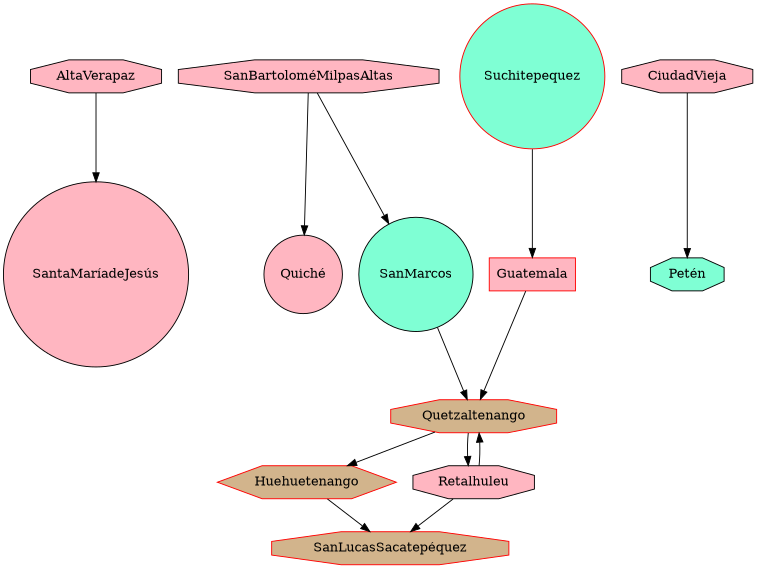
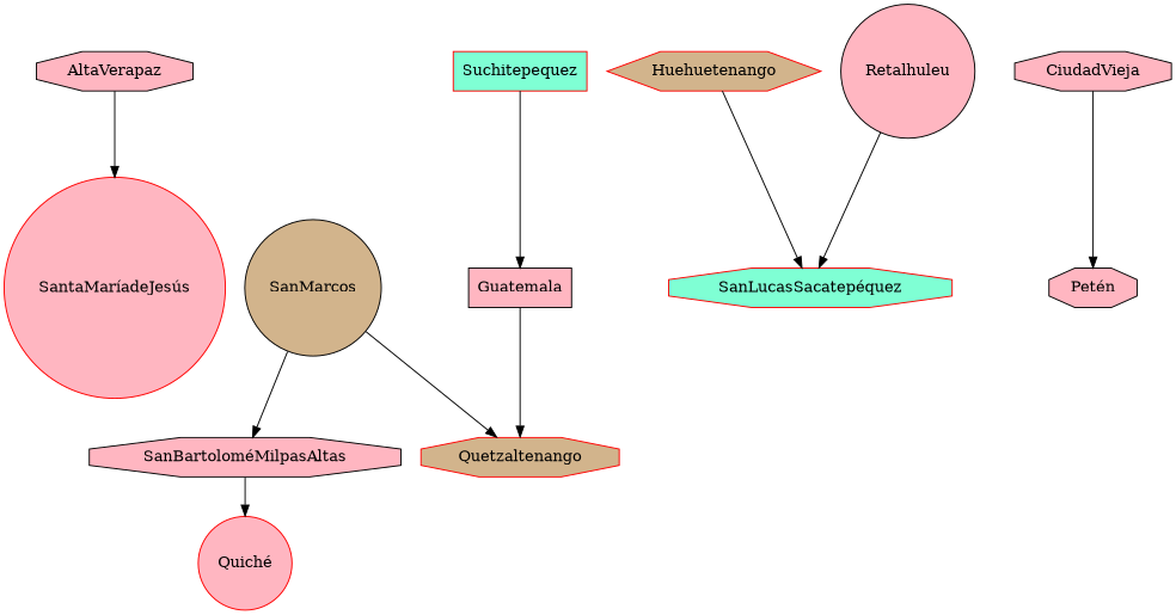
  digraph {
    node [fillcolor=lightpink shape=octagon style=filled]
-   "SantaMaríadeJesús" [shape=circle]
+   "SantaMaríadeJesús" [shape=circle color=red]
    AltaVerapaz
-   "Quiché" [shape=circle]
-   "SanLucasSacatepéquez" [color=red fillcolor=tan]
+   "Quiché" [shape=circle color=red]
+   "SanLucasSacatepéquez" [color=red fillcolor=aquamarine]
    Huehuetenango [color=red fillcolor=tan shape=hexagon]
    "SanBartoloméMilpasAltas"
-   Guatemala [color=red shape=box]
+   Guatemala [color=black shape=box]
    Quetzaltenango [color=red fillcolor=tan]
-   Retalhuleu
-   SanMarcos [fillcolor=aquamarine shape=circle]
+   Retalhuleu [shape=circle]
+   SanMarcos [fillcolor=tan shape=circle]
    CiudadVieja
-   "Petén" [fillcolor=aquamarine]
-   Suchitepequez [color=red fillcolor=aquamarine shape=circle]
+   "Petén"
+   Suchitepequez [color=red fillcolor=aquamarine shape=box]
    AltaVerapaz -> "SantaMaríadeJesús"
    Huehuetenango -> "SanLucasSacatepéquez"
    "SanBartoloméMilpasAltas" -> "Quiché"
    Guatemala -> Quetzaltenango
-   Quetzaltenango -> Huehuetenango
-   Quetzaltenango -> Retalhuleu
    Retalhuleu -> "SanLucasSacatepéquez"
-   Retalhuleu -> Quetzaltenango
-   "SanBartoloméMilpasAltas" -> SanMarcos
+   SanMarcos -> "SanBartoloméMilpasAltas"
    SanMarcos -> Quetzaltenango
    CiudadVieja -> "Petén"
    Suchitepequez -> Guatemala
  }
